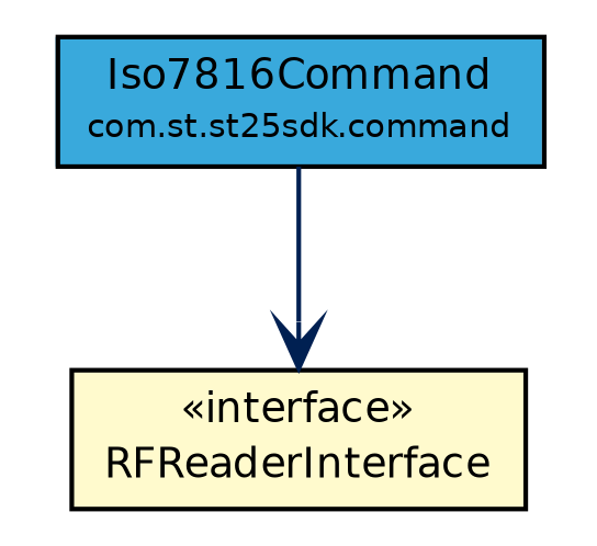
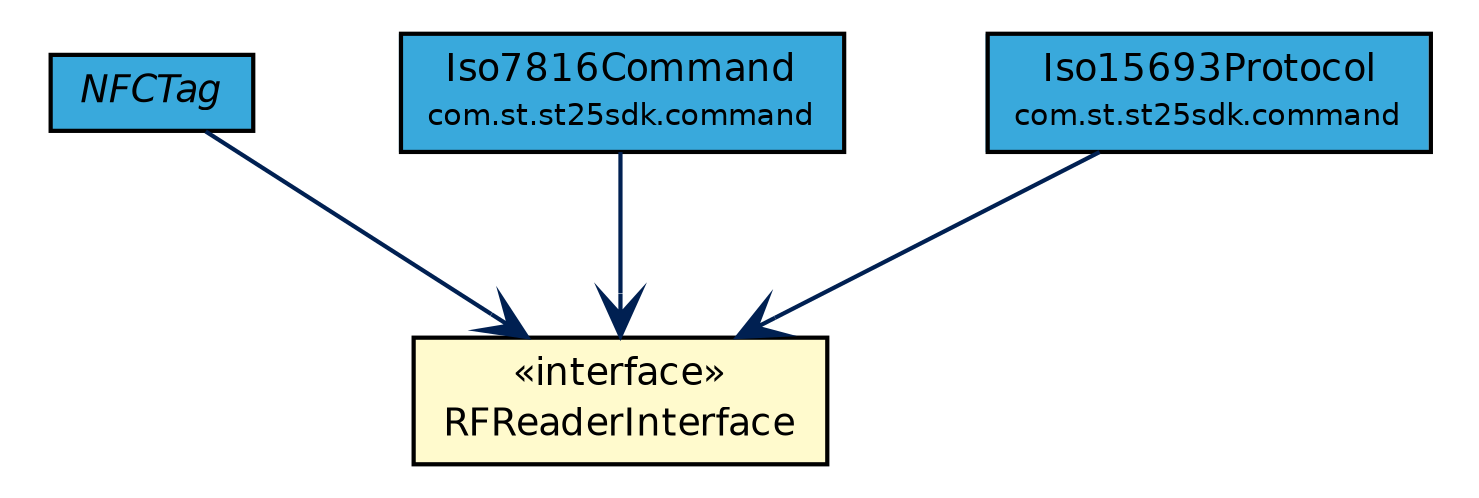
  digraph {
    nodesep=0.25
    ranksep=0.5
    node [fontcolor=black fontname=Helvetica fontsize=9.0 shape=plaintext]
    edge [arrowhead=open color="#002052" fontcolor="#002052" fontname=Helvetica fontsize=10.0 headport=p labelfontname=Helvetica labelfontsize=10 tailport=p]
+   n1 [label=<<table title="com.st.st25sdk.NFCTag" border="0" cellborder="1" cellspacing="0" cellpadding="2" port="p" bgcolor="#39a9dc" href="./NFCTag.html"> 		<tr><td><table border="0" cellspacing="0" cellpadding="1"> <tr><td align="center" balign="center"><font face="Helvetica-Oblique"> NFCTag </font></td></tr> 		</table></td></tr> 		</table>>]
    n2 [label=<<table title="com.st.st25sdk.RFReaderInterface" border="0" cellborder="1" cellspacing="0" cellpadding="2" port="p" bgcolor="lemonChiffon" href="./RFReaderInterface.html"> 		<tr><td><table border="0" cellspacing="0" cellpadding="1"> <tr><td align="center" balign="center"> &#171;interface&#187; </td></tr> <tr><td align="center" balign="center"> RFReaderInterface </td></tr> 		</table></td></tr> 		</table>>]
    n3 [label=<<table title="com.st.st25sdk.command.Iso7816Command" border="0" cellborder="1" cellspacing="0" cellpadding="2" port="p" bgcolor="#39a9dc" href="./command/Iso7816Command.html"> 		<tr><td><table border="0" cellspacing="0" cellpadding="1"> <tr><td align="center" balign="center"> Iso7816Command </td></tr> <tr><td align="center" balign="center"><font point-size="7.0"> com.st.st25sdk.command </font></td></tr> 		</table></td></tr> 		</table>>]
+   n4 [label=<<table title="com.st.st25sdk.command.Iso15693Protocol" border="0" cellborder="1" cellspacing="0" cellpadding="2" port="p" bgcolor="#39a9dc" href="./command/Iso15693Protocol.html"> 		<tr><td><table border="0" cellspacing="0" cellpadding="1"> <tr><td align="center" balign="center"> Iso15693Protocol </td></tr> <tr><td align="center" balign="center"><font point-size="7.0"> com.st.st25sdk.command </font></td></tr> 		</table></td></tr> 		</table>>]
+   n1 -> n2
    n3 -> n2
+   n4 -> n2
  }
